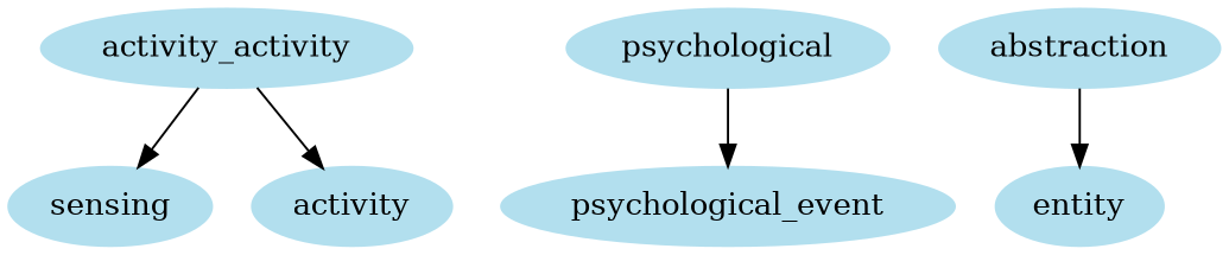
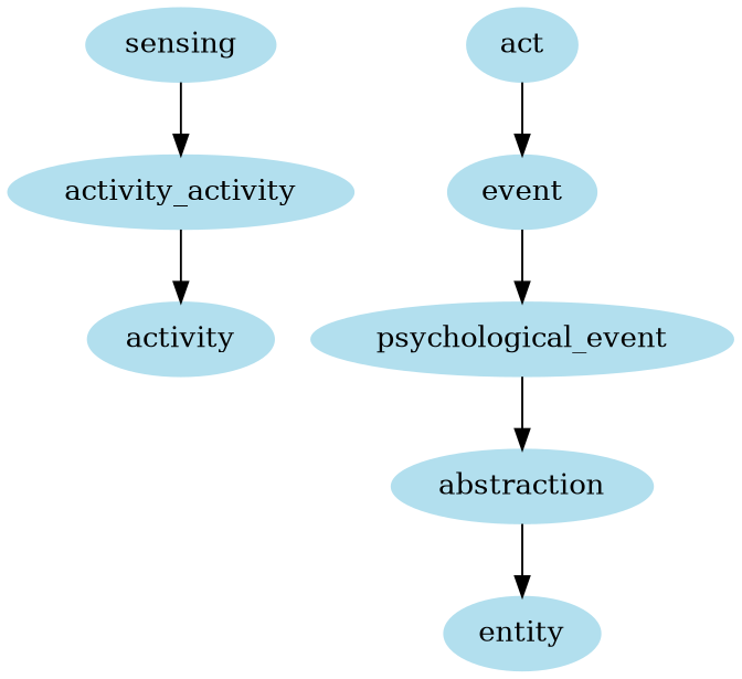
  digraph {
    node [color=lightblue2 style=filled]
    n1 [label=activity_activity]
    sensing
    activity
-   event [label=psychological]
+   act
+   event
    n6 [label=psychological_event]
    abstraction
    entity
    n1 -> activity
-   n1 -> sensing
+   sensing -> n1
+   act -> event
    event -> n6
+   n6 -> abstraction
    abstraction -> entity
  }
